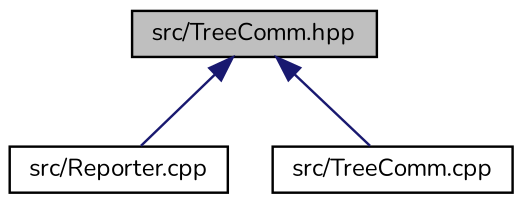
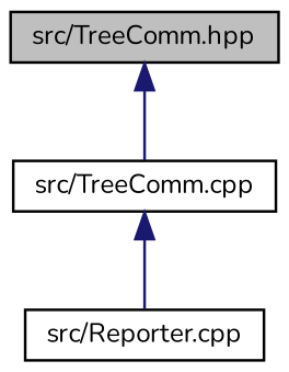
  digraph {
    fontname=Nunito
    node [color=black fillcolor=white fontname=Nunito fontsize=10 shape=record style=filled]
    edge [color=midnightblue dir=back fontname=Nunito fontsize=10 labelfontname=Helvetica labelfontsize=10 style=solid]
    n1 [fillcolor=grey75 fontcolor=black height=0.2 label="src/TreeComm.hpp" width=0.4]
    n2 [height=0.2 label="src/Reporter.cpp" width=0.4]
    n3 [height=0.2 label="src/TreeComm.cpp" width=0.4]
-   n1 -> n2
+   n3 -> n2
    n1 -> n3
  }
